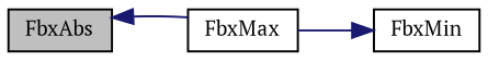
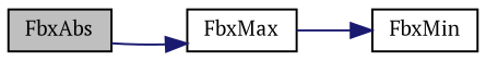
  digraph {
    fontname="PT Serif"
    rankdir=LR
    node [color=black fillcolor=white fontname="PT Serif" fontsize=10 shape=record style=filled]
    edge [color=midnightblue fontname="PT Serif" fontsize=10 labelfontname=Helvetica labelfontsize=10 style=solid]
    n1 [fillcolor=grey75 fontcolor=black height=0.2 label=FbxAbs width=0.4]
    n2 [height=0.2 label=FbxMax width=0.4]
    n3 [height=0.2 label=FbxMin width=0.4]
-   n2 -> n1
+   n1 -> n2
    n2 -> n3
  }
